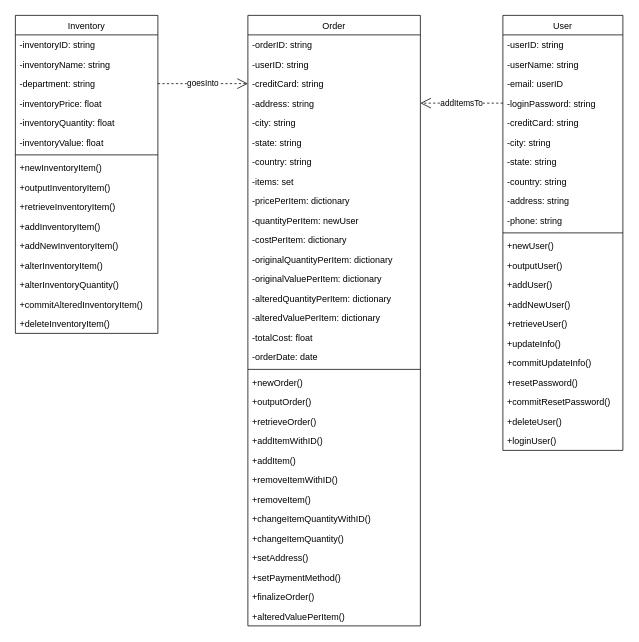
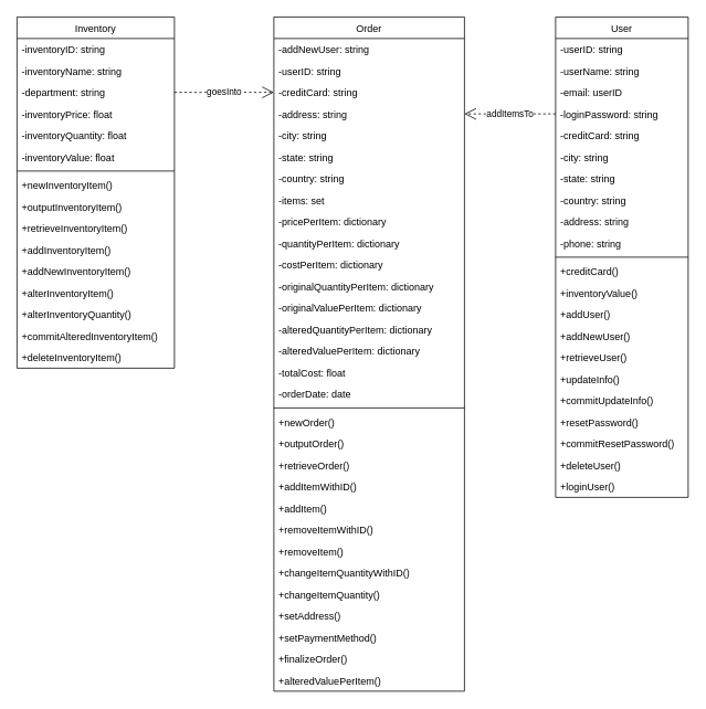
  <mxCell id="0" />
  <mxCell id="1" parent="0" />
  <mxCell id="2" value="Inventory" style="swimlane;fontStyle=0;align=center;verticalAlign=top;childLayout=stackLayout;horizontal=1;startSize=26;horizontalStack=0;resizeParent=1;resizeLast=0;collapsible=1;marginBottom=0;rounded=0;shadow=0;strokeWidth=1;" parent="1" vertex="1"><mxGeometry x="20" y="20" width="190" height="424" as="geometry"><mxRectangle x="230" y="140" width="160" height="26" as="alternateBounds" /></mxGeometry></mxCell>
  <mxCell id="3" value="-inventoryID: string" style="text;align=left;verticalAlign=top;spacingLeft=4;spacingRight=4;overflow=hidden;rotatable=0;points=[[0,0.5],[1,0.5]];portConstraint=eastwest;" parent="2" vertex="1"><mxGeometry y="26" width="190" height="26" as="geometry" /></mxCell>
  <mxCell id="4" value="-inventoryName: string " style="text;align=left;verticalAlign=top;spacingLeft=4;spacingRight=4;overflow=hidden;rotatable=0;points=[[0,0.5],[1,0.5]];portConstraint=eastwest;rounded=0;shadow=0;html=0;" parent="2" vertex="1"><mxGeometry y="52" width="190" height="26" as="geometry" /></mxCell>
  <mxCell id="5" value="-department: string" style="text;align=left;verticalAlign=top;spacingLeft=4;spacingRight=4;overflow=hidden;rotatable=0;points=[[0,0.5],[1,0.5]];portConstraint=eastwest;rounded=0;shadow=0;html=0;" parent="2" vertex="1"><mxGeometry y="78" width="190" height="26" as="geometry" /></mxCell>
  <mxCell id="6" value="-inventoryPrice: float" style="text;align=left;verticalAlign=top;spacingLeft=4;spacingRight=4;overflow=hidden;rotatable=0;points=[[0,0.5],[1,0.5]];portConstraint=eastwest;rounded=0;shadow=0;html=0;" parent="2" vertex="1"><mxGeometry y="104" width="190" height="26" as="geometry" /></mxCell>
  <mxCell id="7" value="-inventoryQuantity: float" style="text;align=left;verticalAlign=top;spacingLeft=4;spacingRight=4;overflow=hidden;rotatable=0;points=[[0,0.5],[1,0.5]];portConstraint=eastwest;rounded=0;shadow=0;html=0;" parent="2" vertex="1"><mxGeometry y="130" width="190" height="26" as="geometry" /></mxCell>
  <mxCell id="8" value="-inventoryValue: float" style="text;align=left;verticalAlign=top;spacingLeft=4;spacingRight=4;overflow=hidden;rotatable=0;points=[[0,0.5],[1,0.5]];portConstraint=eastwest;rounded=0;shadow=0;html=0;" parent="2" vertex="1"><mxGeometry y="156" width="190" height="26" as="geometry" /></mxCell>
  <mxCell id="9" value="" style="line;html=1;strokeWidth=1;align=left;verticalAlign=middle;spacingTop=-1;spacingLeft=3;spacingRight=3;rotatable=0;labelPosition=right;points=[];portConstraint=eastwest;" parent="2" vertex="1"><mxGeometry y="182" width="190" height="8" as="geometry" /></mxCell>
  <mxCell id="10" value="+newInventoryItem()" style="text;align=left;verticalAlign=top;spacingLeft=4;spacingRight=4;overflow=hidden;rotatable=0;points=[[0,0.5],[1,0.5]];portConstraint=eastwest;" parent="2" vertex="1"><mxGeometry y="190" width="190" height="26" as="geometry" /></mxCell>
  <mxCell id="11" value="+outputInventoryItem()" style="text;align=left;verticalAlign=top;spacingLeft=4;spacingRight=4;overflow=hidden;rotatable=0;points=[[0,0.5],[1,0.5]];portConstraint=eastwest;" parent="2" vertex="1"><mxGeometry y="216" width="190" height="26" as="geometry" /></mxCell>
  <mxCell id="12" value="+retrieveInventoryItem()" style="text;align=left;verticalAlign=top;spacingLeft=4;spacingRight=4;overflow=hidden;rotatable=0;points=[[0,0.5],[1,0.5]];portConstraint=eastwest;" parent="2" vertex="1"><mxGeometry y="242" width="190" height="26" as="geometry" /></mxCell>
  <mxCell id="13" value="+addInventoryItem()" style="text;align=left;verticalAlign=top;spacingLeft=4;spacingRight=4;overflow=hidden;rotatable=0;points=[[0,0.5],[1,0.5]];portConstraint=eastwest;" vertex="1" parent="2"><mxGeometry y="268" width="190" height="26" as="geometry" /></mxCell>
  <mxCell id="14" value="+addNewInventoryItem()" style="text;align=left;verticalAlign=top;spacingLeft=4;spacingRight=4;overflow=hidden;rotatable=0;points=[[0,0.5],[1,0.5]];portConstraint=eastwest;" vertex="1" parent="2"><mxGeometry y="294" width="190" height="26" as="geometry" /></mxCell>
  <mxCell id="15" value="+alterInventoryItem()" style="text;align=left;verticalAlign=top;spacingLeft=4;spacingRight=4;overflow=hidden;rotatable=0;points=[[0,0.5],[1,0.5]];portConstraint=eastwest;" vertex="1" parent="2"><mxGeometry y="320" width="190" height="26" as="geometry" /></mxCell>
  <mxCell id="16" value="+alterInventoryQuantity()" style="text;align=left;verticalAlign=top;spacingLeft=4;spacingRight=4;overflow=hidden;rotatable=0;points=[[0,0.5],[1,0.5]];portConstraint=eastwest;" vertex="1" parent="2"><mxGeometry y="346" width="190" height="26" as="geometry" /></mxCell>
  <mxCell id="17" value="+commitAlteredInventoryItem()" style="text;align=left;verticalAlign=top;spacingLeft=4;spacingRight=4;overflow=hidden;rotatable=0;points=[[0,0.5],[1,0.5]];portConstraint=eastwest;" vertex="1" parent="2"><mxGeometry y="372" width="190" height="26" as="geometry" /></mxCell>
  <mxCell id="18" value="+deleteInventoryItem()" style="text;align=left;verticalAlign=top;spacingLeft=4;spacingRight=4;overflow=hidden;rotatable=0;points=[[0,0.5],[1,0.5]];portConstraint=eastwest;" vertex="1" parent="2"><mxGeometry y="398" width="190" height="26" as="geometry" /></mxCell>
  <mxCell id="19" value="User" style="swimlane;fontStyle=0;align=center;verticalAlign=top;childLayout=stackLayout;horizontal=1;startSize=26;horizontalStack=0;resizeParent=1;resizeLast=0;collapsible=1;marginBottom=0;rounded=0;shadow=0;strokeWidth=1;" parent="1" vertex="1"><mxGeometry x="670" y="20" width="160" height="580" as="geometry"><mxRectangle x="340" y="380" width="170" height="26" as="alternateBounds" /></mxGeometry></mxCell>
  <mxCell id="20" value="-userID: string" style="text;align=left;verticalAlign=top;spacingLeft=4;spacingRight=4;overflow=hidden;rotatable=0;points=[[0,0.5],[1,0.5]];portConstraint=eastwest;" parent="19" vertex="1"><mxGeometry y="26" width="160" height="26" as="geometry" /></mxCell>
  <mxCell id="21" value="-userName: string" style="text;align=left;verticalAlign=top;spacingLeft=4;spacingRight=4;overflow=hidden;rotatable=0;points=[[0,0.5],[1,0.5]];portConstraint=eastwest;" parent="19" vertex="1"><mxGeometry y="52" width="160" height="26" as="geometry" /></mxCell>
  <mxCell id="22" value="-email: userID" style="text;align=left;verticalAlign=top;spacingLeft=4;spacingRight=4;overflow=hidden;rotatable=0;points=[[0,0.5],[1,0.5]];portConstraint=eastwest;" parent="19" vertex="1"><mxGeometry y="78" width="160" height="26" as="geometry" /></mxCell>
  <mxCell id="23" value="-loginPassword: string" style="text;align=left;verticalAlign=top;spacingLeft=4;spacingRight=4;overflow=hidden;rotatable=0;points=[[0,0.5],[1,0.5]];portConstraint=eastwest;" parent="19" vertex="1"><mxGeometry y="104" width="160" height="26" as="geometry" /></mxCell>
  <mxCell id="24" value="-creditCard: string" style="text;align=left;verticalAlign=top;spacingLeft=4;spacingRight=4;overflow=hidden;rotatable=0;points=[[0,0.5],[1,0.5]];portConstraint=eastwest;" parent="19" vertex="1"><mxGeometry y="130" width="160" height="26" as="geometry" /></mxCell>
  <mxCell id="25" value="-city: string" style="text;align=left;verticalAlign=top;spacingLeft=4;spacingRight=4;overflow=hidden;rotatable=0;points=[[0,0.5],[1,0.5]];portConstraint=eastwest;" parent="19" vertex="1"><mxGeometry y="156" width="160" height="26" as="geometry" /></mxCell>
  <mxCell id="26" value="-state: string" style="text;align=left;verticalAlign=top;spacingLeft=4;spacingRight=4;overflow=hidden;rotatable=0;points=[[0,0.5],[1,0.5]];portConstraint=eastwest;" parent="19" vertex="1"><mxGeometry y="182" width="160" height="26" as="geometry" /></mxCell>
  <mxCell id="27" value="-country: string" style="text;align=left;verticalAlign=top;spacingLeft=4;spacingRight=4;overflow=hidden;rotatable=0;points=[[0,0.5],[1,0.5]];portConstraint=eastwest;" parent="19" vertex="1"><mxGeometry y="208" width="160" height="26" as="geometry" /></mxCell>
  <mxCell id="28" value="-address: string" style="text;align=left;verticalAlign=top;spacingLeft=4;spacingRight=4;overflow=hidden;rotatable=0;points=[[0,0.5],[1,0.5]];portConstraint=eastwest;" parent="19" vertex="1"><mxGeometry y="234" width="160" height="26" as="geometry" /></mxCell>
  <mxCell id="29" value="-phone: string" style="text;align=left;verticalAlign=top;spacingLeft=4;spacingRight=4;overflow=hidden;rotatable=0;points=[[0,0.5],[1,0.5]];portConstraint=eastwest;" parent="19" vertex="1"><mxGeometry y="260" width="160" height="26" as="geometry" /></mxCell>
  <mxCell id="30" value="" style="line;html=1;strokeWidth=1;align=left;verticalAlign=middle;spacingTop=-1;spacingLeft=3;spacingRight=3;rotatable=0;labelPosition=right;points=[];portConstraint=eastwest;" parent="19" vertex="1"><mxGeometry y="286" width="160" height="8" as="geometry" /></mxCell>
- <mxCell id="31" value="+newUser()" style="text;align=left;verticalAlign=top;spacingLeft=4;spacingRight=4;overflow=hidden;rotatable=0;points=[[0,0.5],[1,0.5]];portConstraint=eastwest;" parent="19" vertex="1"><mxGeometry y="294" width="160" height="26" as="geometry" /></mxCell>
- <mxCell id="32" value="+outputUser()" style="text;align=left;verticalAlign=top;spacingLeft=4;spacingRight=4;overflow=hidden;rotatable=0;points=[[0,0.5],[1,0.5]];portConstraint=eastwest;" parent="19" vertex="1"><mxGeometry y="320" width="160" height="26" as="geometry" /></mxCell>
+ <mxCell id="31" value="+creditCard()" style="text;align=left;verticalAlign=top;spacingLeft=4;spacingRight=4;overflow=hidden;rotatable=0;points=[[0,0.5],[1,0.5]];portConstraint=eastwest;" parent="19" vertex="1"><mxGeometry y="294" width="160" height="26" as="geometry" /></mxCell>
+ <mxCell id="32" value="+inventoryValue()" style="text;align=left;verticalAlign=top;spacingLeft=4;spacingRight=4;overflow=hidden;rotatable=0;points=[[0,0.5],[1,0.5]];portConstraint=eastwest;" parent="19" vertex="1"><mxGeometry y="320" width="160" height="26" as="geometry" /></mxCell>
  <mxCell id="33" value="+addUser()" style="text;align=left;verticalAlign=top;spacingLeft=4;spacingRight=4;overflow=hidden;rotatable=0;points=[[0,0.5],[1,0.5]];portConstraint=eastwest;" parent="19" vertex="1"><mxGeometry y="346" width="160" height="26" as="geometry" /></mxCell>
  <mxCell id="34" value="+addNewUser()" style="text;align=left;verticalAlign=top;spacingLeft=4;spacingRight=4;overflow=hidden;rotatable=0;points=[[0,0.5],[1,0.5]];portConstraint=eastwest;" parent="19" vertex="1"><mxGeometry y="372" width="160" height="26" as="geometry" /></mxCell>
  <mxCell id="35" value="+retrieveUser()" style="text;align=left;verticalAlign=top;spacingLeft=4;spacingRight=4;overflow=hidden;rotatable=0;points=[[0,0.5],[1,0.5]];portConstraint=eastwest;" parent="19" vertex="1"><mxGeometry y="398" width="160" height="26" as="geometry" /></mxCell>
  <mxCell id="36" value="+updateInfo()" style="text;align=left;verticalAlign=top;spacingLeft=4;spacingRight=4;overflow=hidden;rotatable=0;points=[[0,0.5],[1,0.5]];portConstraint=eastwest;" parent="19" vertex="1"><mxGeometry y="424" width="160" height="26" as="geometry" /></mxCell>
  <mxCell id="37" value="+commitUpdateInfo()" style="text;align=left;verticalAlign=top;spacingLeft=4;spacingRight=4;overflow=hidden;rotatable=0;points=[[0,0.5],[1,0.5]];portConstraint=eastwest;" vertex="1" parent="19"><mxGeometry y="450" width="160" height="26" as="geometry" /></mxCell>
  <mxCell id="38" value="+resetPassword()" style="text;align=left;verticalAlign=top;spacingLeft=4;spacingRight=4;overflow=hidden;rotatable=0;points=[[0,0.5],[1,0.5]];portConstraint=eastwest;" vertex="1" parent="19"><mxGeometry y="476" width="160" height="26" as="geometry" /></mxCell>
  <mxCell id="39" value="+commitResetPassword()" style="text;align=left;verticalAlign=top;spacingLeft=4;spacingRight=4;overflow=hidden;rotatable=0;points=[[0,0.5],[1,0.5]];portConstraint=eastwest;" vertex="1" parent="19"><mxGeometry y="502" width="160" height="26" as="geometry" /></mxCell>
  <mxCell id="40" value="+deleteUser()" style="text;align=left;verticalAlign=top;spacingLeft=4;spacingRight=4;overflow=hidden;rotatable=0;points=[[0,0.5],[1,0.5]];portConstraint=eastwest;" vertex="1" parent="19"><mxGeometry y="528" width="160" height="26" as="geometry" /></mxCell>
  <mxCell id="41" value="+loginUser()" style="text;align=left;verticalAlign=top;spacingLeft=4;spacingRight=4;overflow=hidden;rotatable=0;points=[[0,0.5],[1,0.5]];portConstraint=eastwest;" vertex="1" parent="19"><mxGeometry y="554" width="160" height="26" as="geometry" /></mxCell>
  <mxCell id="42" value="goesInto" style="endArrow=open;endSize=12;dashed=1;html=1;rounded=0;exitX=1;exitY=0.5;exitDx=0;exitDy=0;entryX=0;entryY=0.5;entryDx=0;entryDy=0;" parent="1" source="5" target="46" edge="1"><mxGeometry width="160" relative="1" as="geometry"><mxPoint x="270" y="570" as="sourcePoint" /><mxPoint x="430" y="570" as="targetPoint" /><Array as="points"><mxPoint x="250" y="111" /></Array></mxGeometry></mxCell>
  <mxCell id="43" value="Order" style="swimlane;fontStyle=0;align=center;verticalAlign=top;childLayout=stackLayout;horizontal=1;startSize=26;horizontalStack=0;resizeParent=1;resizeLast=0;collapsible=1;marginBottom=0;rounded=0;shadow=0;strokeWidth=1;" parent="1" vertex="1"><mxGeometry x="330" y="20" width="230" height="814" as="geometry"><mxRectangle x="230" y="140" width="160" height="26" as="alternateBounds" /></mxGeometry></mxCell>
- <mxCell id="44" value="-orderID: string" style="text;align=left;verticalAlign=top;spacingLeft=4;spacingRight=4;overflow=hidden;rotatable=0;points=[[0,0.5],[1,0.5]];portConstraint=eastwest;" parent="43" vertex="1"><mxGeometry y="26" width="230" height="26" as="geometry" /></mxCell>
+ <mxCell id="44" value="-addNewUser: string" style="text;align=left;verticalAlign=top;spacingLeft=4;spacingRight=4;overflow=hidden;rotatable=0;points=[[0,0.5],[1,0.5]];portConstraint=eastwest;" parent="43" vertex="1"><mxGeometry y="26" width="230" height="26" as="geometry" /></mxCell>
  <mxCell id="45" value="-userID: string " style="text;align=left;verticalAlign=top;spacingLeft=4;spacingRight=4;overflow=hidden;rotatable=0;points=[[0,0.5],[1,0.5]];portConstraint=eastwest;rounded=0;shadow=0;html=0;" parent="43" vertex="1"><mxGeometry y="52" width="230" height="26" as="geometry" /></mxCell>
  <mxCell id="46" value="-creditCard: string " style="text;align=left;verticalAlign=top;spacingLeft=4;spacingRight=4;overflow=hidden;rotatable=0;points=[[0,0.5],[1,0.5]];portConstraint=eastwest;rounded=0;shadow=0;html=0;" parent="43" vertex="1"><mxGeometry y="78" width="230" height="26" as="geometry" /></mxCell>
  <mxCell id="47" value="-address: string " style="text;align=left;verticalAlign=top;spacingLeft=4;spacingRight=4;overflow=hidden;rotatable=0;points=[[0,0.5],[1,0.5]];portConstraint=eastwest;rounded=0;shadow=0;html=0;" parent="43" vertex="1"><mxGeometry y="104" width="230" height="26" as="geometry" /></mxCell>
  <mxCell id="48" value="-city: string " style="text;align=left;verticalAlign=top;spacingLeft=4;spacingRight=4;overflow=hidden;rotatable=0;points=[[0,0.5],[1,0.5]];portConstraint=eastwest;rounded=0;shadow=0;html=0;" parent="43" vertex="1"><mxGeometry y="130" width="230" height="26" as="geometry" /></mxCell>
  <mxCell id="49" value="-state: string " style="text;align=left;verticalAlign=top;spacingLeft=4;spacingRight=4;overflow=hidden;rotatable=0;points=[[0,0.5],[1,0.5]];portConstraint=eastwest;rounded=0;shadow=0;html=0;" parent="43" vertex="1"><mxGeometry y="156" width="230" height="26" as="geometry" /></mxCell>
  <mxCell id="50" value="-country: string " style="text;align=left;verticalAlign=top;spacingLeft=4;spacingRight=4;overflow=hidden;rotatable=0;points=[[0,0.5],[1,0.5]];portConstraint=eastwest;rounded=0;shadow=0;html=0;" parent="43" vertex="1"><mxGeometry y="182" width="230" height="26" as="geometry" /></mxCell>
  <mxCell id="51" value="-items: set" style="text;align=left;verticalAlign=top;spacingLeft=4;spacingRight=4;overflow=hidden;rotatable=0;points=[[0,0.5],[1,0.5]];portConstraint=eastwest;rounded=0;shadow=0;html=0;" parent="43" vertex="1"><mxGeometry y="208" width="230" height="26" as="geometry" /></mxCell>
  <mxCell id="52" value="-pricePerItem: dictionary" style="text;align=left;verticalAlign=top;spacingLeft=4;spacingRight=4;overflow=hidden;rotatable=0;points=[[0,0.5],[1,0.5]];portConstraint=eastwest;rounded=0;shadow=0;html=0;" parent="43" vertex="1"><mxGeometry y="234" width="230" height="26" as="geometry" /></mxCell>
- <mxCell id="53" value="-quantityPerItem: newUser" style="text;align=left;verticalAlign=top;spacingLeft=4;spacingRight=4;overflow=hidden;rotatable=0;points=[[0,0.5],[1,0.5]];portConstraint=eastwest;rounded=0;shadow=0;html=0;" parent="43" vertex="1"><mxGeometry y="260" width="230" height="26" as="geometry" /></mxCell>
+ <mxCell id="53" value="-quantityPerItem: dictionary" style="text;align=left;verticalAlign=top;spacingLeft=4;spacingRight=4;overflow=hidden;rotatable=0;points=[[0,0.5],[1,0.5]];portConstraint=eastwest;rounded=0;shadow=0;html=0;" parent="43" vertex="1"><mxGeometry y="260" width="230" height="26" as="geometry" /></mxCell>
  <mxCell id="54" value="-costPerItem: dictionary" style="text;align=left;verticalAlign=top;spacingLeft=4;spacingRight=4;overflow=hidden;rotatable=0;points=[[0,0.5],[1,0.5]];portConstraint=eastwest;rounded=0;shadow=0;html=0;" parent="43" vertex="1"><mxGeometry y="286" width="230" height="26" as="geometry" /></mxCell>
  <mxCell id="55" value="-originalQuantityPerItem: dictionary" style="text;align=left;verticalAlign=top;spacingLeft=4;spacingRight=4;overflow=hidden;rotatable=0;points=[[0,0.5],[1,0.5]];portConstraint=eastwest;rounded=0;shadow=0;html=0;" vertex="1" parent="43"><mxGeometry y="312" width="230" height="26" as="geometry" /></mxCell>
  <mxCell id="56" value="-originalValuePerItem: dictionary" style="text;align=left;verticalAlign=top;spacingLeft=4;spacingRight=4;overflow=hidden;rotatable=0;points=[[0,0.5],[1,0.5]];portConstraint=eastwest;rounded=0;shadow=0;html=0;" vertex="1" parent="43"><mxGeometry y="338" width="230" height="26" as="geometry" /></mxCell>
  <mxCell id="57" value="-alteredQuantityPerItem: dictionary" style="text;align=left;verticalAlign=top;spacingLeft=4;spacingRight=4;overflow=hidden;rotatable=0;points=[[0,0.5],[1,0.5]];portConstraint=eastwest;rounded=0;shadow=0;html=0;" vertex="1" parent="43"><mxGeometry y="364" width="230" height="26" as="geometry" /></mxCell>
  <mxCell id="58" value="-alteredValuePerItem: dictionary" style="text;align=left;verticalAlign=top;spacingLeft=4;spacingRight=4;overflow=hidden;rotatable=0;points=[[0,0.5],[1,0.5]];portConstraint=eastwest;rounded=0;shadow=0;html=0;" vertex="1" parent="43"><mxGeometry y="390" width="230" height="26" as="geometry" /></mxCell>
  <mxCell id="59" value="-totalCost: float" style="text;align=left;verticalAlign=top;spacingLeft=4;spacingRight=4;overflow=hidden;rotatable=0;points=[[0,0.5],[1,0.5]];portConstraint=eastwest;rounded=0;shadow=0;html=0;" parent="43" vertex="1"><mxGeometry y="416" width="230" height="26" as="geometry" /></mxCell>
  <mxCell id="60" value="-orderDate: date" style="text;align=left;verticalAlign=top;spacingLeft=4;spacingRight=4;overflow=hidden;rotatable=0;points=[[0,0.5],[1,0.5]];portConstraint=eastwest;rounded=0;shadow=0;html=0;" parent="43" vertex="1"><mxGeometry y="442" width="230" height="26" as="geometry" /></mxCell>
  <mxCell id="61" value="" style="line;html=1;strokeWidth=1;align=left;verticalAlign=middle;spacingTop=-1;spacingLeft=3;spacingRight=3;rotatable=0;labelPosition=right;points=[];portConstraint=eastwest;" parent="43" vertex="1"><mxGeometry y="468" width="230" height="8" as="geometry" /></mxCell>
  <mxCell id="62" value="+newOrder()" style="text;align=left;verticalAlign=top;spacingLeft=4;spacingRight=4;overflow=hidden;rotatable=0;points=[[0,0.5],[1,0.5]];portConstraint=eastwest;" parent="43" vertex="1"><mxGeometry y="476" width="230" height="26" as="geometry" /></mxCell>
  <mxCell id="63" value="+outputOrder()" style="text;align=left;verticalAlign=top;spacingLeft=4;spacingRight=4;overflow=hidden;rotatable=0;points=[[0,0.5],[1,0.5]];portConstraint=eastwest;" parent="43" vertex="1"><mxGeometry y="502" width="230" height="26" as="geometry" /></mxCell>
  <mxCell id="64" value="+retrieveOrder()" style="text;align=left;verticalAlign=top;spacingLeft=4;spacingRight=4;overflow=hidden;rotatable=0;points=[[0,0.5],[1,0.5]];portConstraint=eastwest;" parent="43" vertex="1"><mxGeometry y="528" width="230" height="26" as="geometry" /></mxCell>
  <mxCell id="65" value="+addItemWithID()" style="text;align=left;verticalAlign=top;spacingLeft=4;spacingRight=4;overflow=hidden;rotatable=0;points=[[0,0.5],[1,0.5]];portConstraint=eastwest;" parent="43" vertex="1"><mxGeometry y="554" width="230" height="26" as="geometry" /></mxCell>
  <mxCell id="66" value="+addItem()" style="text;align=left;verticalAlign=top;spacingLeft=4;spacingRight=4;overflow=hidden;rotatable=0;points=[[0,0.5],[1,0.5]];portConstraint=eastwest;" parent="43" vertex="1"><mxGeometry y="580" width="230" height="26" as="geometry" /></mxCell>
  <mxCell id="67" value="+removeItemWithID()" style="text;align=left;verticalAlign=top;spacingLeft=4;spacingRight=4;overflow=hidden;rotatable=0;points=[[0,0.5],[1,0.5]];portConstraint=eastwest;" parent="43" vertex="1"><mxGeometry y="606" width="230" height="26" as="geometry" /></mxCell>
  <mxCell id="68" value="+removeItem()" style="text;align=left;verticalAlign=top;spacingLeft=4;spacingRight=4;overflow=hidden;rotatable=0;points=[[0,0.5],[1,0.5]];portConstraint=eastwest;" parent="43" vertex="1"><mxGeometry y="632" width="230" height="26" as="geometry" /></mxCell>
  <mxCell id="69" value="+changeItemQuantityWithID()" style="text;align=left;verticalAlign=top;spacingLeft=4;spacingRight=4;overflow=hidden;rotatable=0;points=[[0,0.5],[1,0.5]];portConstraint=eastwest;" vertex="1" parent="43"><mxGeometry y="658" width="230" height="26" as="geometry" /></mxCell>
  <mxCell id="70" value="+changeItemQuantity()" style="text;align=left;verticalAlign=top;spacingLeft=4;spacingRight=4;overflow=hidden;rotatable=0;points=[[0,0.5],[1,0.5]];portConstraint=eastwest;" vertex="1" parent="43"><mxGeometry y="684" width="230" height="26" as="geometry" /></mxCell>
  <mxCell id="71" value="+setAddress()" style="text;align=left;verticalAlign=top;spacingLeft=4;spacingRight=4;overflow=hidden;rotatable=0;points=[[0,0.5],[1,0.5]];portConstraint=eastwest;" vertex="1" parent="43"><mxGeometry y="710" width="230" height="26" as="geometry" /></mxCell>
  <mxCell id="72" value="+setPaymentMethod()" style="text;align=left;verticalAlign=top;spacingLeft=4;spacingRight=4;overflow=hidden;rotatable=0;points=[[0,0.5],[1,0.5]];portConstraint=eastwest;" vertex="1" parent="43"><mxGeometry y="736" width="230" height="26" as="geometry" /></mxCell>
  <mxCell id="73" value="+finalizeOrder()" style="text;align=left;verticalAlign=top;spacingLeft=4;spacingRight=4;overflow=hidden;rotatable=0;points=[[0,0.5],[1,0.5]];portConstraint=eastwest;" vertex="1" parent="43"><mxGeometry y="762" width="230" height="26" as="geometry" /></mxCell>
  <mxCell id="74" value="+alteredValuePerItem()" style="text;align=left;verticalAlign=top;spacingLeft=4;spacingRight=4;overflow=hidden;rotatable=0;points=[[0,0.5],[1,0.5]];portConstraint=eastwest;" vertex="1" parent="43"><mxGeometry y="788" width="230" height="26" as="geometry" /></mxCell>
  <mxCell id="75" value="addItemsTo" style="endArrow=open;endSize=12;dashed=1;html=1;rounded=0;exitX=0;exitY=0.5;exitDx=0;exitDy=0;entryX=1;entryY=0.5;entryDx=0;entryDy=0;" parent="1" source="23" target="47" edge="1"><mxGeometry width="160" relative="1" as="geometry"><mxPoint x="530" y="70" as="sourcePoint" /><mxPoint x="690" y="70" as="targetPoint" /></mxGeometry></mxCell>
